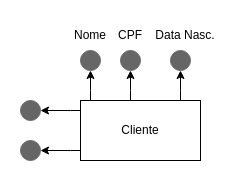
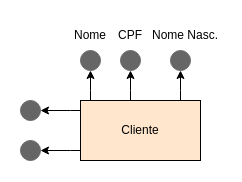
  <mxCell id="0" />
  <mxCell id="1" parent="0" />
  <mxCell id="2" style="edgeStyle=orthogonalEdgeStyle;rounded=0;orthogonalLoop=1;jettySize=auto;html=1;entryX=0.5;entryY=1;entryDx=0;entryDy=0;" edge="1" parent="1" source="5" target="6"><mxGeometry relative="1" as="geometry"><Array as="points"><mxPoint x="90" y="90" /><mxPoint x="90" y="90" /></Array></mxGeometry></mxCell>
  <mxCell id="3" style="edgeStyle=orthogonalEdgeStyle;rounded=0;orthogonalLoop=1;jettySize=auto;html=1;entryX=0.5;entryY=1;entryDx=0;entryDy=0;" edge="1" parent="1" source="5" target="11"><mxGeometry relative="1" as="geometry"><Array as="points"><mxPoint x="180" y="90" /><mxPoint x="180" y="90" /></Array></mxGeometry></mxCell>
  <mxCell id="4" value="" style="edgeStyle=orthogonalEdgeStyle;rounded=0;orthogonalLoop=1;jettySize=auto;html=1;" edge="1" parent="1" source="5" target="13"><mxGeometry relative="1" as="geometry"><Array as="points"><mxPoint x="70" y="110" /><mxPoint x="70" y="110" /></Array></mxGeometry></mxCell>
- <mxCell id="5" value="Cliente" style="rounded=0;whiteSpace=wrap;html=1;" vertex="1" parent="1"><mxGeometry x="80" y="100" width="120" height="60" as="geometry" /></mxCell>
+ <mxCell id="5" value="Cliente" style="rounded=0;whiteSpace=wrap;html=1;fillColor=#ffe6cc;" vertex="1" parent="1"><mxGeometry x="80" y="100" width="120" height="60" as="geometry" /></mxCell>
  <mxCell id="6" value="" style="ellipse;whiteSpace=wrap;html=1;aspect=fixed;fillColor=#666666;fontColor=#333333;strokeColor=#666666;" vertex="1" parent="1"><mxGeometry x="80" y="50" width="20" height="20" as="geometry" /></mxCell>
  <mxCell id="7" value="Nome" style="text;html=1;strokeColor=none;fillColor=none;align=center;verticalAlign=middle;whiteSpace=wrap;rounded=0;" vertex="1" parent="1"><mxGeometry x="60" y="20" width="60" height="30" as="geometry" /></mxCell>
  <mxCell id="8" style="edgeStyle=orthogonalEdgeStyle;rounded=0;orthogonalLoop=1;jettySize=auto;html=1;entryX=0.5;entryY=1;entryDx=0;entryDy=0;" edge="1" target="9" parent="1"><mxGeometry relative="1" as="geometry"><mxPoint x="130" y="100" as="sourcePoint" /><Array as="points"><mxPoint x="130" y="90" /><mxPoint x="130" y="90" /></Array></mxGeometry></mxCell>
  <mxCell id="9" value="" style="ellipse;whiteSpace=wrap;html=1;aspect=fixed;fillColor=#666666;fontColor=#333333;strokeColor=#666666;" vertex="1" parent="1"><mxGeometry x="120" y="50" width="20" height="20" as="geometry" /></mxCell>
  <mxCell id="10" value="CPF" style="text;html=1;strokeColor=none;fillColor=none;align=center;verticalAlign=middle;whiteSpace=wrap;rounded=0;" vertex="1" parent="1"><mxGeometry x="100" y="20" width="60" height="30" as="geometry" /></mxCell>
  <mxCell id="11" value="" style="ellipse;whiteSpace=wrap;html=1;aspect=fixed;fillColor=#666666;fontColor=#333333;strokeColor=#666666;" vertex="1" parent="1"><mxGeometry x="170" y="50" width="20" height="20" as="geometry" /></mxCell>
- <mxCell id="12" value="Data Nasc." style="text;html=1;strokeColor=none;fillColor=none;align=center;verticalAlign=middle;whiteSpace=wrap;rounded=0;" vertex="1" parent="1"><mxGeometry x="150" y="20" width="70" height="30" as="geometry" /></mxCell>
+ <mxCell id="12" value="Nome Nasc." style="text;html=1;strokeColor=none;fillColor=none;align=center;verticalAlign=middle;whiteSpace=wrap;rounded=0;" vertex="1" parent="1"><mxGeometry x="150" y="20" width="70" height="30" as="geometry" /></mxCell>
  <mxCell id="13" value="" style="ellipse;whiteSpace=wrap;html=1;aspect=fixed;fillColor=#666666;fontColor=#333333;strokeColor=#666666;" vertex="1" parent="1"><mxGeometry x="20" y="100" width="20" height="20" as="geometry" /></mxCell>
  <mxCell id="14" value="" style="edgeStyle=orthogonalEdgeStyle;rounded=0;orthogonalLoop=1;jettySize=auto;html=1;" edge="1" target="15" parent="1"><mxGeometry relative="1" as="geometry"><mxPoint x="80" y="150" as="sourcePoint" /><Array as="points"><mxPoint x="70" y="150" /><mxPoint x="70" y="150" /></Array></mxGeometry></mxCell>
  <mxCell id="15" value="" style="ellipse;whiteSpace=wrap;html=1;aspect=fixed;fillColor=#666666;fontColor=#333333;strokeColor=#666666;" vertex="1" parent="1"><mxGeometry x="20" y="140" width="20" height="20" as="geometry" /></mxCell>
